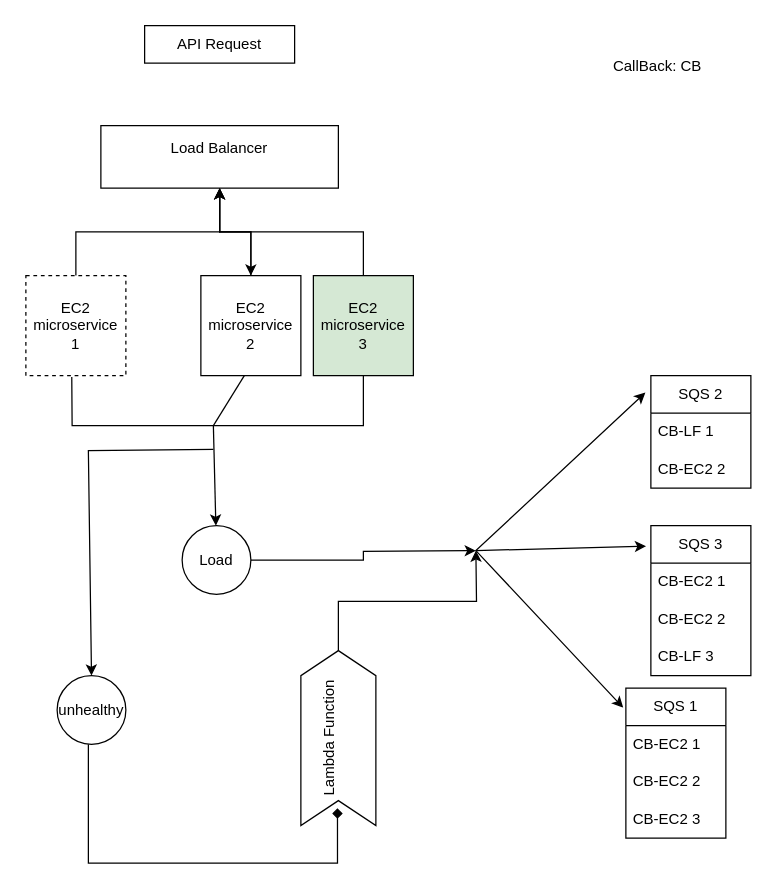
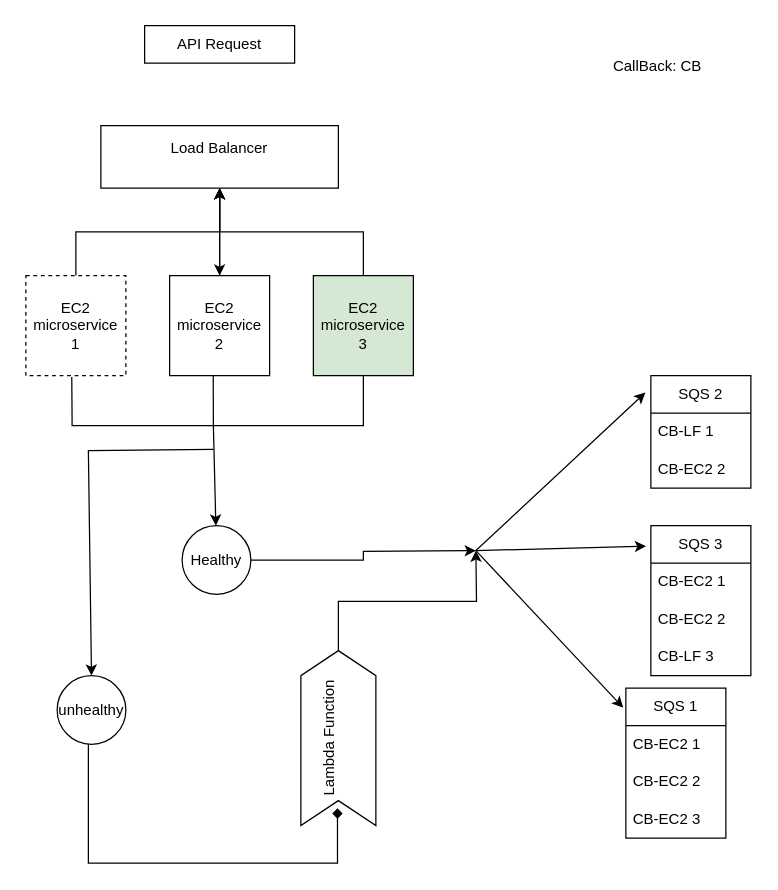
  <mxCell id="0" />
  <mxCell id="1" parent="0" />
  <mxCell id="2" value="" style="edgeStyle=orthogonalEdgeStyle;rounded=0;orthogonalLoop=1;jettySize=auto;html=1;" edge="1" parent="1" source="3" target="5"><mxGeometry relative="1" as="geometry" /></mxCell>
- <mxCell id="3" value="EC2&lt;div&gt;microservice&lt;br&gt;2&lt;/div&gt;" style="whiteSpace=wrap;html=1;aspect=fixed;" vertex="1" parent="1"><mxGeometry x="160" y="220" width="80" height="80" as="geometry" /></mxCell>
+ <mxCell id="3" value="EC2&lt;div&gt;microservice&lt;br&gt;2&lt;/div&gt;" style="whiteSpace=wrap;html=1;aspect=fixed;" vertex="1" parent="1"><mxGeometry x="135" y="220" width="80" height="80" as="geometry" /></mxCell>
  <mxCell id="4" value="" style="edgeStyle=orthogonalEdgeStyle;rounded=0;orthogonalLoop=1;jettySize=auto;html=1;" edge="1" parent="1" source="5" target="3"><mxGeometry relative="1" as="geometry" /></mxCell>
  <mxCell id="5" value="Load Balancer&lt;div&gt;&lt;br&gt;&lt;/div&gt;" style="rounded=0;whiteSpace=wrap;html=1;" vertex="1" parent="1"><mxGeometry x="80" y="100" width="190" height="50" as="geometry" /></mxCell>
  <mxCell id="6" value="" style="edgeStyle=orthogonalEdgeStyle;rounded=0;orthogonalLoop=1;jettySize=auto;html=1;exitX=0.5;exitY=0;exitDx=0;exitDy=0;" edge="1" parent="1" source="7" target="5"><mxGeometry relative="1" as="geometry" /></mxCell>
  <mxCell id="7" value="EC2&lt;div&gt;microservice&lt;br&gt;1&lt;/div&gt;" style="whiteSpace=wrap;html=1;aspect=fixed;dashed=1;" vertex="1" parent="1"><mxGeometry x="20" y="220" width="80" height="80" as="geometry" /></mxCell>
  <mxCell id="8" value="" style="edgeStyle=orthogonalEdgeStyle;rounded=0;orthogonalLoop=1;jettySize=auto;html=1;" edge="1" parent="1" source="9" target="5"><mxGeometry relative="1" as="geometry" /></mxCell>
  <mxCell id="9" value="EC2&lt;div&gt;microservice&lt;br&gt;3&lt;/div&gt;" style="whiteSpace=wrap;html=1;aspect=fixed;fillColor=#d5e8d4;" vertex="1" parent="1"><mxGeometry x="250" y="220" width="80" height="80" as="geometry" /></mxCell>
  <mxCell id="10" value="API Request" style="rounded=0;whiteSpace=wrap;html=1;" vertex="1" parent="1"><mxGeometry x="115" y="20" width="120" height="30" as="geometry" /></mxCell>
  <mxCell id="11" style="edgeStyle=orthogonalEdgeStyle;rounded=0;orthogonalLoop=1;jettySize=auto;html=1;exitX=1;exitY=0.5;exitDx=0;exitDy=0;" edge="1" parent="1" source="12"><mxGeometry relative="1" as="geometry"><mxPoint x="380" y="440" as="targetPoint" /></mxGeometry></mxCell>
  <mxCell id="12" value="Lambda Function&lt;div&gt;&lt;br&gt;&lt;/div&gt;" style="shape=step;perimeter=stepPerimeter;whiteSpace=wrap;html=1;fixedSize=1;rotation=-90;" vertex="1" parent="1"><mxGeometry x="200" y="560" width="140" height="60" as="geometry" /></mxCell>
  <mxCell id="13" value="SQS 1" style="swimlane;fontStyle=0;childLayout=stackLayout;horizontal=1;startSize=30;horizontalStack=0;resizeParent=1;resizeParentMax=0;resizeLast=0;collapsible=1;marginBottom=0;whiteSpace=wrap;html=1;" vertex="1" parent="1"><mxGeometry x="500" y="550" width="80" height="120" as="geometry" /></mxCell>
  <mxCell id="14" value="CB-EC2 1" style="text;strokeColor=none;fillColor=none;align=left;verticalAlign=middle;spacingLeft=4;spacingRight=4;overflow=hidden;points=[[0,0.5],[1,0.5]];portConstraint=eastwest;rotatable=0;whiteSpace=wrap;html=1;" vertex="1" parent="13"><mxGeometry y="30" width="80" height="30" as="geometry" /></mxCell>
  <mxCell id="15" value="CB-EC2 2" style="text;strokeColor=none;fillColor=none;align=left;verticalAlign=middle;spacingLeft=4;spacingRight=4;overflow=hidden;points=[[0,0.5],[1,0.5]];portConstraint=eastwest;rotatable=0;whiteSpace=wrap;html=1;" vertex="1" parent="13"><mxGeometry y="60" width="80" height="30" as="geometry" /></mxCell>
  <mxCell id="16" value="CB-EC2 3" style="text;strokeColor=none;fillColor=none;align=left;verticalAlign=middle;spacingLeft=4;spacingRight=4;overflow=hidden;points=[[0,0.5],[1,0.5]];portConstraint=eastwest;rotatable=0;whiteSpace=wrap;html=1;" vertex="1" parent="13"><mxGeometry y="90" width="80" height="30" as="geometry" /></mxCell>
  <mxCell id="17" value="SQS 2" style="swimlane;fontStyle=0;childLayout=stackLayout;horizontal=1;startSize=30;horizontalStack=0;resizeParent=1;resizeParentMax=0;resizeLast=0;collapsible=1;marginBottom=0;whiteSpace=wrap;html=1;" vertex="1" parent="1"><mxGeometry x="520" y="300" width="80" height="90" as="geometry" /></mxCell>
  <mxCell id="18" value="CB-LF 1" style="text;strokeColor=none;fillColor=none;align=left;verticalAlign=middle;spacingLeft=4;spacingRight=4;overflow=hidden;points=[[0,0.5],[1,0.5]];portConstraint=eastwest;rotatable=0;whiteSpace=wrap;html=1;" vertex="1" parent="17"><mxGeometry y="30" width="80" height="30" as="geometry" /></mxCell>
  <mxCell id="19" value="CB-EC2 2" style="text;strokeColor=none;fillColor=none;align=left;verticalAlign=middle;spacingLeft=4;spacingRight=4;overflow=hidden;points=[[0,0.5],[1,0.5]];portConstraint=eastwest;rotatable=0;whiteSpace=wrap;html=1;" vertex="1" parent="17"><mxGeometry y="60" width="80" height="30" as="geometry" /></mxCell>
  <mxCell id="20" value="SQS 3" style="swimlane;fontStyle=0;childLayout=stackLayout;horizontal=1;startSize=30;horizontalStack=0;resizeParent=1;resizeParentMax=0;resizeLast=0;collapsible=1;marginBottom=0;whiteSpace=wrap;html=1;" vertex="1" parent="1"><mxGeometry x="520" y="420" width="80" height="120" as="geometry" /></mxCell>
  <mxCell id="21" value="CB-EC2 1" style="text;strokeColor=none;fillColor=none;align=left;verticalAlign=middle;spacingLeft=4;spacingRight=4;overflow=hidden;points=[[0,0.5],[1,0.5]];portConstraint=eastwest;rotatable=0;whiteSpace=wrap;html=1;" vertex="1" parent="20"><mxGeometry y="30" width="80" height="30" as="geometry" /></mxCell>
  <mxCell id="22" value="CB-EC2 2" style="text;strokeColor=none;fillColor=none;align=left;verticalAlign=middle;spacingLeft=4;spacingRight=4;overflow=hidden;points=[[0,0.5],[1,0.5]];portConstraint=eastwest;rotatable=0;whiteSpace=wrap;html=1;" vertex="1" parent="20"><mxGeometry y="60" width="80" height="30" as="geometry" /></mxCell>
  <mxCell id="23" value="CB-LF 3" style="text;strokeColor=none;fillColor=none;align=left;verticalAlign=middle;spacingLeft=4;spacingRight=4;overflow=hidden;points=[[0,0.5],[1,0.5]];portConstraint=eastwest;rotatable=0;whiteSpace=wrap;html=1;" vertex="1" parent="20"><mxGeometry y="90" width="80" height="30" as="geometry" /></mxCell>
  <mxCell id="24" value="CallBack: CB&lt;div&gt;&lt;br&gt;&lt;/div&gt;" style="text;html=1;align=center;verticalAlign=middle;resizable=0;points=[];autosize=1;strokeColor=none;fillColor=none;" vertex="1" parent="1"><mxGeometry x="480" y="40" width="90" height="40" as="geometry" /></mxCell>
  <mxCell id="25" value="" style="endArrow=classic;startArrow=classic;html=1;rounded=0;entryX=-0.055;entryY=0.151;entryDx=0;entryDy=0;entryPerimeter=0;exitX=-0.027;exitY=0.13;exitDx=0;exitDy=0;exitPerimeter=0;" edge="1" parent="1" source="13" target="17"><mxGeometry width="50" height="50" relative="1" as="geometry"><mxPoint x="300" y="460" as="sourcePoint" /><mxPoint x="350" y="410" as="targetPoint" /><Array as="points"><mxPoint x="380" y="440" /></Array></mxGeometry></mxCell>
  <mxCell id="26" style="edgeStyle=orthogonalEdgeStyle;rounded=0;orthogonalLoop=1;jettySize=auto;html=1;" edge="1" parent="1" source="27"><mxGeometry relative="1" as="geometry"><mxPoint x="380" y="440" as="targetPoint" /></mxGeometry></mxCell>
- <mxCell id="27" value="Load" style="ellipse;whiteSpace=wrap;html=1;" vertex="1" parent="1"><mxGeometry x="145" y="420" width="55" height="55" as="geometry" /></mxCell>
+ <mxCell id="27" value="Healthy" style="ellipse;whiteSpace=wrap;html=1;" vertex="1" parent="1"><mxGeometry x="145" y="420" width="55" height="55" as="geometry" /></mxCell>
  <mxCell id="28" style="edgeStyle=orthogonalEdgeStyle;rounded=0;orthogonalLoop=1;jettySize=auto;html=1;entryX=0.099;entryY=0.488;entryDx=0;entryDy=0;entryPerimeter=0;endArrow=diamond;" edge="1" parent="1" source="29" target="12"><mxGeometry relative="1" as="geometry"><mxPoint x="80" y="791.143" as="targetPoint" /><Array as="points"><mxPoint x="70" y="690" /><mxPoint x="269" y="690" /></Array></mxGeometry></mxCell>
  <mxCell id="29" value="unhealth&lt;span style=&quot;background-color: initial;&quot;&gt;y&lt;/span&gt;" style="ellipse;whiteSpace=wrap;html=1;" vertex="1" parent="1"><mxGeometry x="45" y="540" width="55" height="55" as="geometry" /></mxCell>
  <mxCell id="30" value="" style="endArrow=classic;html=1;rounded=0;entryX=-0.048;entryY=0.137;entryDx=0;entryDy=0;entryPerimeter=0;" edge="1" parent="1" target="20"><mxGeometry width="50" height="50" relative="1" as="geometry"><mxPoint x="380" y="440" as="sourcePoint" /><mxPoint x="350" y="490" as="targetPoint" /></mxGeometry></mxCell>
  <mxCell id="31" value="" style="endArrow=none;html=1;rounded=0;exitX=0.5;exitY=1;exitDx=0;exitDy=0;entryX=0.459;entryY=1.013;entryDx=0;entryDy=0;entryPerimeter=0;" edge="1" parent="1" source="9" target="7"><mxGeometry width="50" height="50" relative="1" as="geometry"><mxPoint x="300" y="480" as="sourcePoint" /><mxPoint x="350" y="430" as="targetPoint" /><Array as="points"><mxPoint x="290" y="340" /><mxPoint x="190" y="340" /><mxPoint x="180" y="340" /><mxPoint x="57" y="340" /></Array></mxGeometry></mxCell>
  <mxCell id="32" value="" style="endArrow=none;html=1;rounded=0;entryX=0.436;entryY=0.998;entryDx=0;entryDy=0;entryPerimeter=0;" edge="1" parent="1" target="3"><mxGeometry width="50" height="50" relative="1" as="geometry"><mxPoint x="170" y="340" as="sourcePoint" /><mxPoint x="350" y="430" as="targetPoint" /></mxGeometry></mxCell>
  <mxCell id="33" value="" style="endArrow=classic;html=1;rounded=0;" edge="1" parent="1" target="27"><mxGeometry width="50" height="50" relative="1" as="geometry"><mxPoint x="170" y="340" as="sourcePoint" /><mxPoint x="60" y="375" as="targetPoint" /><Array as="points" /></mxGeometry></mxCell>
  <mxCell id="34" value="" style="endArrow=classic;html=1;rounded=0;entryX=0.5;entryY=0;entryDx=0;entryDy=0;" edge="1" parent="1" target="29"><mxGeometry width="50" height="50" relative="1" as="geometry"><mxPoint x="170" y="359.01" as="sourcePoint" /><mxPoint x="70.005" y="545.005" as="targetPoint" /><Array as="points"><mxPoint x="70" y="360.01" /></Array></mxGeometry></mxCell>
